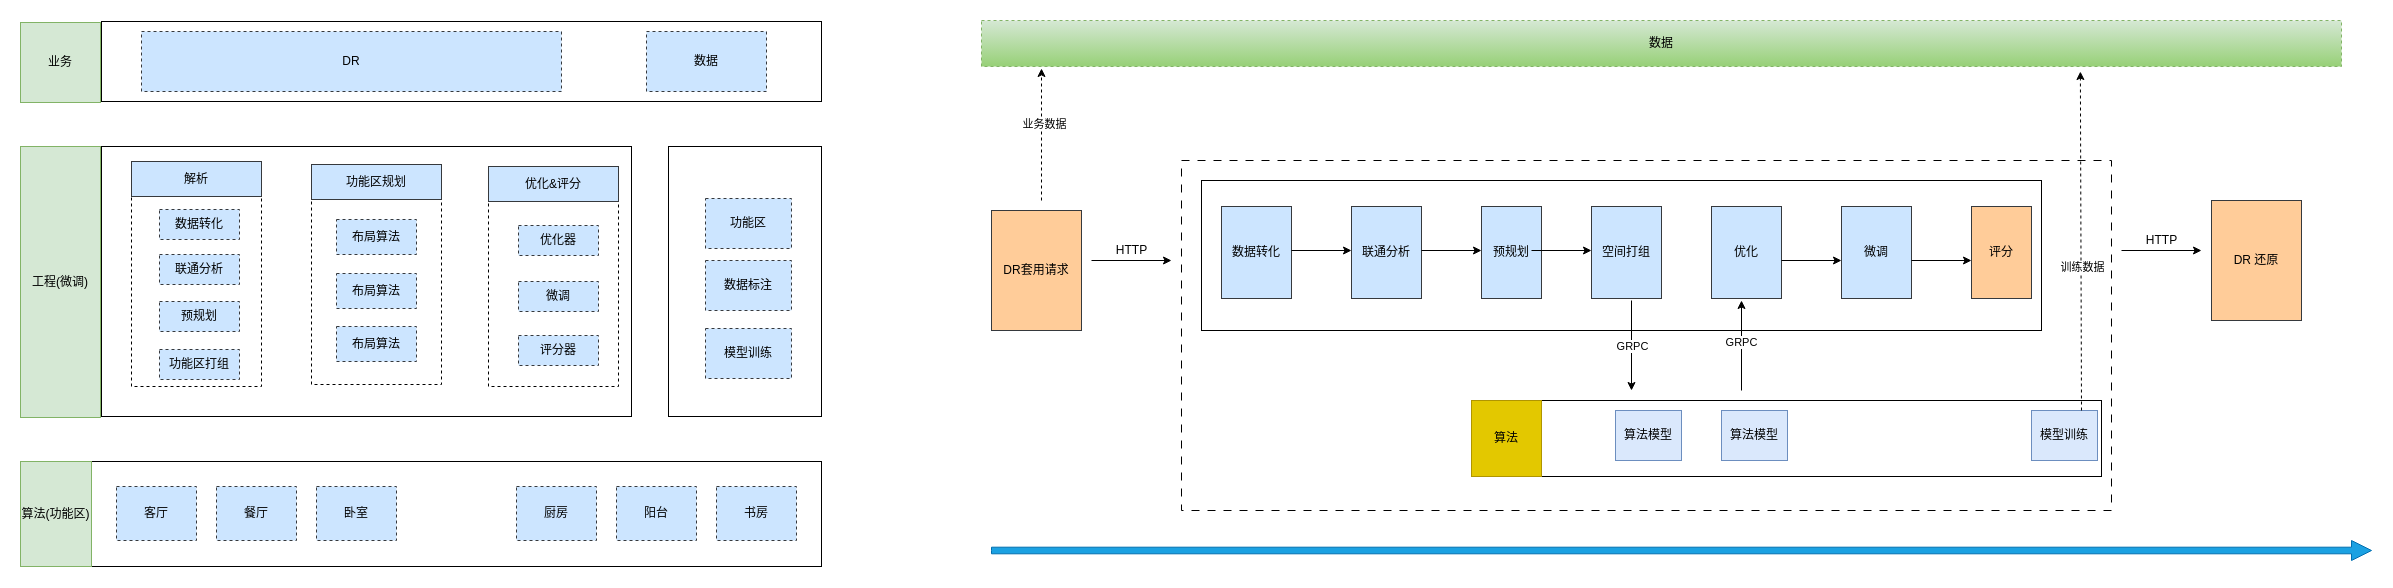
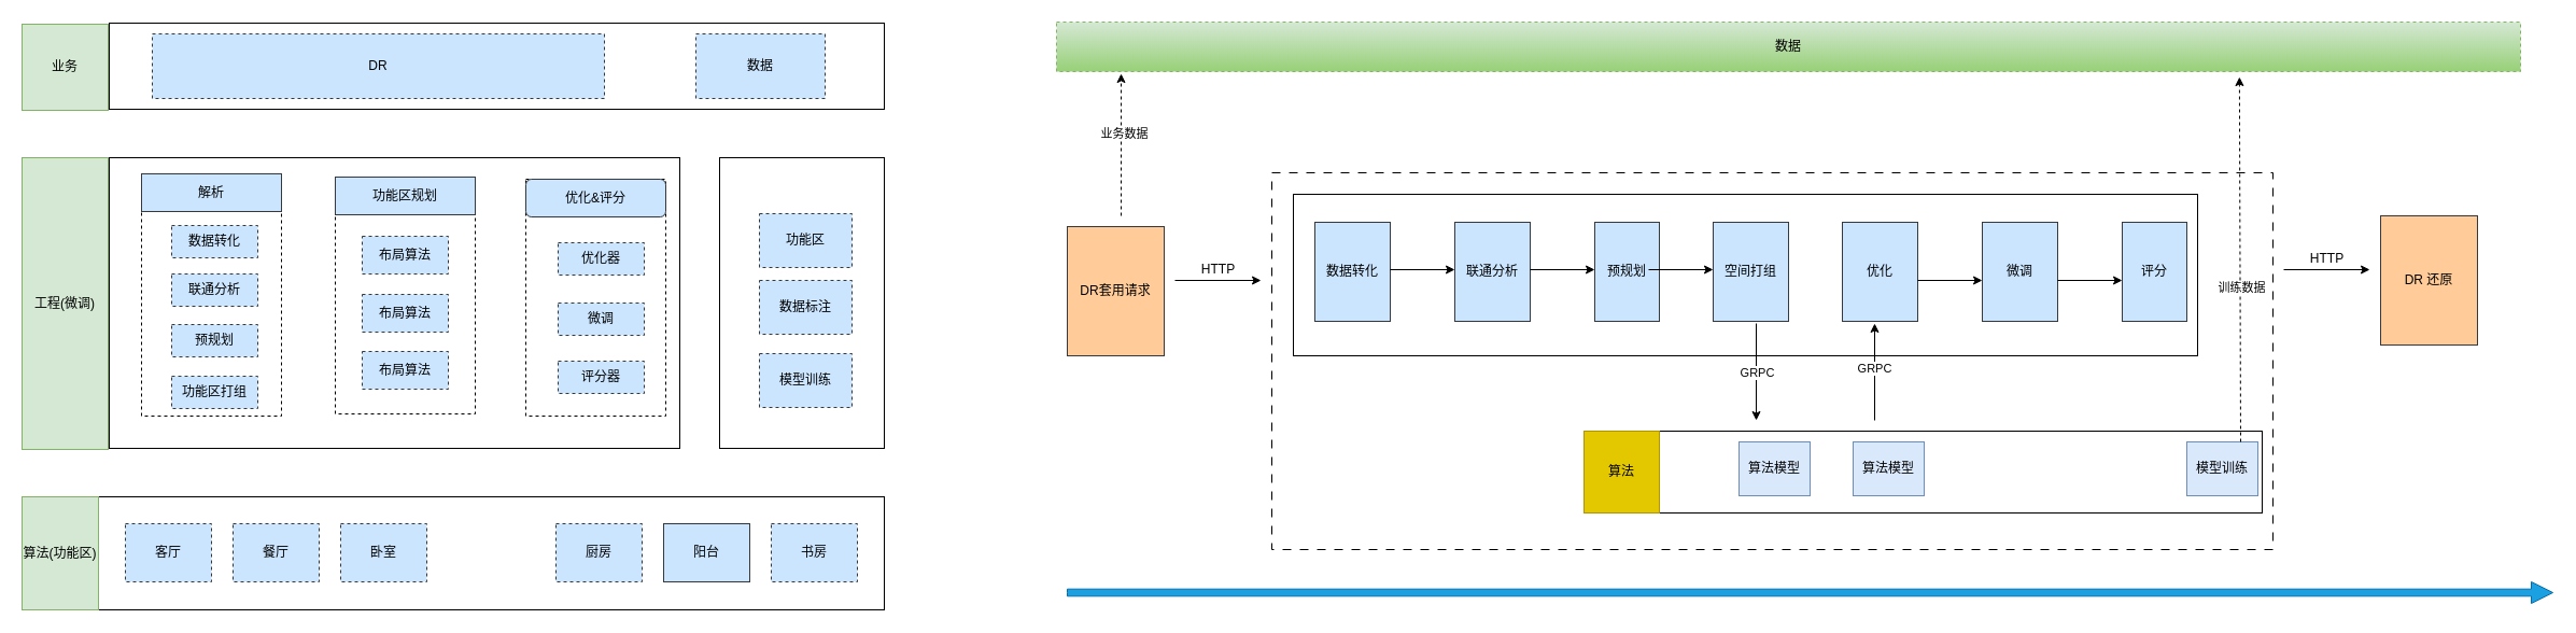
  <mxCell id="0" />
  <mxCell id="1" parent="0" />
  <mxCell id="2" value="" style="rounded=0;whiteSpace=wrap;html=1;dashed=1;dashPattern=8 8;" parent="1" vertex="1"><mxGeometry x="1181" y="160" width="930" height="350" as="geometry" /></mxCell>
  <mxCell id="3" value="" style="rounded=0;whiteSpace=wrap;html=1;" parent="1" vertex="1"><mxGeometry x="1201" y="180" width="840" height="150" as="geometry" /></mxCell>
  <mxCell id="4" value="DR套用请求" style="rounded=0;whiteSpace=wrap;html=1;fillColor=#ffcc99;strokeColor=#36393d;" parent="1" vertex="1"><mxGeometry x="991" y="210" width="90" height="120" as="geometry" /></mxCell>
  <mxCell id="5" value="空间打组" style="rounded=0;whiteSpace=wrap;html=1;fillColor=#cce5ff;strokeColor=#36393d;" parent="1" vertex="1"><mxGeometry x="1591" y="206" width="70" height="92" as="geometry" /></mxCell>
  <mxCell id="6" value="优化" style="rounded=0;whiteSpace=wrap;html=1;fillColor=#cce5ff;strokeColor=#36393d;" parent="1" vertex="1"><mxGeometry x="1711" y="206" width="70" height="92" as="geometry" /></mxCell>
  <mxCell id="7" value="微调" style="rounded=0;whiteSpace=wrap;html=1;fillColor=#cce5ff;strokeColor=#36393d;" parent="1" vertex="1"><mxGeometry x="1841" y="206" width="70" height="92" as="geometry" /></mxCell>
- <mxCell id="8" value="评分" style="rounded=0;whiteSpace=wrap;html=1;fillColor=#ffcc99;strokeColor=#36393d;" parent="1" vertex="1"><mxGeometry x="1971" y="206" width="60" height="92" as="geometry" /></mxCell>
+ <mxCell id="8" value="评分" style="rounded=0;whiteSpace=wrap;html=1;fillColor=#cce5ff;strokeColor=#36393d;" parent="1" vertex="1"><mxGeometry x="1971" y="206" width="60" height="92" as="geometry" /></mxCell>
  <mxCell id="9" value="" style="rounded=0;whiteSpace=wrap;html=1;" parent="1" vertex="1"><mxGeometry x="1471" y="400" width="630" height="76" as="geometry" /></mxCell>
  <mxCell id="10" value="算法模型" style="rounded=0;whiteSpace=wrap;html=1;fillColor=#dae8fc;strokeColor=#6c8ebf;" parent="1" vertex="1"><mxGeometry x="1615" y="410" width="66" height="50" as="geometry" /></mxCell>
  <mxCell id="11" value="算法模型" style="rounded=0;whiteSpace=wrap;html=1;fillColor=#dae8fc;strokeColor=#6c8ebf;" parent="1" vertex="1"><mxGeometry x="1721" y="410" width="66" height="50" as="geometry" /></mxCell>
  <mxCell id="12" value="数据" style="rounded=0;whiteSpace=wrap;html=1;dashed=1;fillColor=#d5e8d4;gradientColor=#97d077;strokeColor=#82b366;" parent="1" vertex="1"><mxGeometry x="981" y="20" width="1360" height="46" as="geometry" /></mxCell>
  <mxCell id="13" value="" style="endArrow=classic;html=1;rounded=0;dashed=1;" parent="1" edge="1"><mxGeometry width="50" height="50" relative="1" as="geometry"><mxPoint x="1041" y="200" as="sourcePoint" /><mxPoint x="1041" y="68" as="targetPoint" /></mxGeometry></mxCell>
  <mxCell id="14" value="业务数据" style="edgeLabel;html=1;align=center;verticalAlign=middle;resizable=0;points=[];" parent="13" vertex="1" connectable="0"><mxGeometry x="0.167" y="-2" relative="1" as="geometry"><mxPoint as="offset" /></mxGeometry></mxCell>
  <mxCell id="15" value="" style="endArrow=classic;html=1;rounded=0;" parent="1" edge="1"><mxGeometry width="50" height="50" relative="1" as="geometry"><mxPoint x="1091" y="260" as="sourcePoint" /><mxPoint x="1171" y="260" as="targetPoint" /></mxGeometry></mxCell>
  <mxCell id="16" value="HTTP" style="text;html=1;align=center;verticalAlign=middle;resizable=0;points=[];autosize=1;strokeColor=none;fillColor=none;" parent="1" vertex="1"><mxGeometry x="1106" y="235" width="50" height="30" as="geometry" /></mxCell>
  <mxCell id="17" value="" style="endArrow=classic;html=1;rounded=0;" parent="1" edge="1"><mxGeometry width="50" height="50" relative="1" as="geometry"><mxPoint x="1631" y="300" as="sourcePoint" /><mxPoint x="1631" y="390" as="targetPoint" /></mxGeometry></mxCell>
  <mxCell id="18" value="GRPC" style="edgeLabel;html=1;align=center;verticalAlign=middle;resizable=0;points=[];" parent="17" vertex="1" connectable="0"><mxGeometry relative="1" as="geometry"><mxPoint as="offset" /></mxGeometry></mxCell>
  <mxCell id="19" value="" style="endArrow=classic;html=1;rounded=0;" parent="1" edge="1"><mxGeometry width="50" height="50" relative="1" as="geometry"><mxPoint x="1741" y="390" as="sourcePoint" /><mxPoint x="1741" y="300" as="targetPoint" /></mxGeometry></mxCell>
  <mxCell id="20" value="GRPC" style="edgeLabel;html=1;align=center;verticalAlign=middle;resizable=0;points=[];" parent="19" vertex="1" connectable="0"><mxGeometry x="0.089" y="1" relative="1" as="geometry"><mxPoint as="offset" /></mxGeometry></mxCell>
  <mxCell id="21" value="" style="endArrow=classic;html=1;rounded=0;" parent="1" edge="1"><mxGeometry width="50" height="50" relative="1" as="geometry"><mxPoint x="1781" y="260" as="sourcePoint" /><mxPoint x="1841" y="260" as="targetPoint" /></mxGeometry></mxCell>
  <mxCell id="22" value="" style="endArrow=classic;html=1;rounded=0;" parent="1" edge="1"><mxGeometry width="50" height="50" relative="1" as="geometry"><mxPoint x="1911" y="260" as="sourcePoint" /><mxPoint x="1971" y="260" as="targetPoint" /></mxGeometry></mxCell>
  <mxCell id="23" value="DR 还原" style="rounded=0;whiteSpace=wrap;html=1;fillColor=#ffcc99;strokeColor=#36393d;" parent="1" vertex="1"><mxGeometry x="2211" y="200" width="90" height="120" as="geometry" /></mxCell>
  <mxCell id="24" value="" style="endArrow=classic;html=1;rounded=0;" parent="1" edge="1"><mxGeometry width="50" height="50" relative="1" as="geometry"><mxPoint x="2121" y="250" as="sourcePoint" /><mxPoint x="2201" y="250" as="targetPoint" /></mxGeometry></mxCell>
  <mxCell id="25" value="HTTP" style="text;html=1;align=center;verticalAlign=middle;resizable=0;points=[];autosize=1;strokeColor=none;fillColor=none;" parent="1" vertex="1"><mxGeometry x="2136" y="225" width="50" height="30" as="geometry" /></mxCell>
  <mxCell id="26" value="模型训练" style="rounded=0;whiteSpace=wrap;html=1;fillColor=#dae8fc;strokeColor=#6c8ebf;" parent="1" vertex="1"><mxGeometry x="2031" y="410" width="66" height="50" as="geometry" /></mxCell>
  <mxCell id="27" value="" style="endArrow=classic;html=1;rounded=0;entryX=0.808;entryY=1.109;entryDx=0;entryDy=0;entryPerimeter=0;dashed=1;" parent="1" target="12" edge="1"><mxGeometry width="50" height="50" relative="1" as="geometry"><mxPoint x="2081" y="410" as="sourcePoint" /><mxPoint x="2081" y="160" as="targetPoint" /></mxGeometry></mxCell>
  <mxCell id="28" value="训练数据" style="edgeLabel;html=1;align=center;verticalAlign=middle;resizable=0;points=[];" parent="27" vertex="1" connectable="0"><mxGeometry x="-0.159" y="-1" relative="1" as="geometry"><mxPoint as="offset" /></mxGeometry></mxCell>
  <mxCell id="29" value="" style="html=1;shadow=0;dashed=0;align=center;verticalAlign=middle;shape=mxgraph.arrows2.arrow;dy=0.67;dx=20;notch=0;fillColor=#1ba1e2;fontColor=#ffffff;strokeColor=#006EAF;" parent="1" vertex="1"><mxGeometry x="991" y="540" width="1380" height="20" as="geometry" /></mxCell>
  <mxCell id="30" value="数据转化" style="rounded=0;whiteSpace=wrap;html=1;fillColor=#cce5ff;strokeColor=#36393d;" parent="1" vertex="1"><mxGeometry x="1221" y="206" width="70" height="92" as="geometry" /></mxCell>
  <mxCell id="31" value="联通分析" style="rounded=0;whiteSpace=wrap;html=1;fillColor=#cce5ff;strokeColor=#36393d;" parent="1" vertex="1"><mxGeometry x="1351" y="206" width="70" height="92" as="geometry" /></mxCell>
  <mxCell id="32" value="预规划" style="rounded=0;whiteSpace=wrap;html=1;fillColor=#cce5ff;strokeColor=#36393d;" parent="1" vertex="1"><mxGeometry x="1481" y="206" width="60" height="92" as="geometry" /></mxCell>
  <mxCell id="33" value="" style="endArrow=classic;html=1;rounded=0;" parent="1" edge="1"><mxGeometry width="50" height="50" relative="1" as="geometry"><mxPoint x="1291" y="250" as="sourcePoint" /><mxPoint x="1351" y="250" as="targetPoint" /></mxGeometry></mxCell>
  <mxCell id="34" value="" style="endArrow=classic;html=1;rounded=0;" parent="1" edge="1"><mxGeometry width="50" height="50" relative="1" as="geometry"><mxPoint x="1421" y="250" as="sourcePoint" /><mxPoint x="1481" y="250" as="targetPoint" /></mxGeometry></mxCell>
  <mxCell id="35" value="" style="endArrow=classic;html=1;rounded=0;" parent="1" edge="1"><mxGeometry width="50" height="50" relative="1" as="geometry"><mxPoint x="1531" y="250" as="sourcePoint" /><mxPoint x="1591" y="250" as="targetPoint" /></mxGeometry></mxCell>
  <mxCell id="36" value="算法" style="rounded=0;whiteSpace=wrap;html=1;fillColor=#e3c800;fontColor=#000000;strokeColor=#B09500;" parent="1" vertex="1"><mxGeometry x="1471" y="400" width="70" height="76" as="geometry" /></mxCell>
  <mxCell id="37" value="" style="rounded=0;whiteSpace=wrap;html=1;" parent="1" vertex="1"><mxGeometry x="101" y="146" width="530" height="270" as="geometry" /></mxCell>
  <mxCell id="38" value="" style="rounded=0;whiteSpace=wrap;html=1;" parent="1" vertex="1"><mxGeometry x="91" y="461" width="730" height="105" as="geometry" /></mxCell>
  <mxCell id="39" value="" style="rounded=0;whiteSpace=wrap;html=1;" parent="1" vertex="1"><mxGeometry x="101" y="21" width="720" height="80" as="geometry" /></mxCell>
  <mxCell id="40" value="工程(微调)" style="rounded=0;whiteSpace=wrap;html=1;fillColor=#d5e8d4;strokeColor=#82b366;" parent="1" vertex="1"><mxGeometry x="20" y="146" width="80" height="271" as="geometry" /></mxCell>
  <mxCell id="41" value="算法(功能区)" style="rounded=0;whiteSpace=wrap;html=1;fillColor=#d5e8d4;strokeColor=#82b366;" parent="1" vertex="1"><mxGeometry x="20" y="461" width="71" height="105" as="geometry" /></mxCell>
  <mxCell id="42" value="客厅" style="rounded=0;whiteSpace=wrap;html=1;dashed=1;fillColor=#cce5ff;strokeColor=#36393d;" parent="1" vertex="1"><mxGeometry x="116" y="486" width="80" height="54" as="geometry" /></mxCell>
  <mxCell id="43" value="餐厅" style="rounded=0;whiteSpace=wrap;html=1;dashed=1;fillColor=#cce5ff;strokeColor=#36393d;" parent="1" vertex="1"><mxGeometry x="216" y="486" width="80" height="54" as="geometry" /></mxCell>
  <mxCell id="44" value="卧室" style="rounded=0;whiteSpace=wrap;html=1;dashed=1;fillColor=#cce5ff;strokeColor=#36393d;" parent="1" vertex="1"><mxGeometry x="316" y="486" width="80" height="54" as="geometry" /></mxCell>
  <mxCell id="45" value="厨房" style="rounded=0;whiteSpace=wrap;html=1;dashed=1;fillColor=#cce5ff;strokeColor=#36393d;" parent="1" vertex="1"><mxGeometry x="516" y="486" width="80" height="54" as="geometry" /></mxCell>
- <mxCell id="46" value="阳台" style="rounded=0;whiteSpace=wrap;html=1;dashed=1;fillColor=#cce5ff;strokeColor=#36393d;" parent="1" vertex="1"><mxGeometry x="616" y="486" width="80" height="54" as="geometry" /></mxCell>
+ <mxCell id="46" value="阳台" style="rounded=0;whiteSpace=wrap;html=1;dashed=0;fillColor=#cce5ff;strokeColor=#36393d;" parent="1" vertex="1"><mxGeometry x="616" y="486" width="80" height="54" as="geometry" /></mxCell>
  <mxCell id="47" value="书房" style="rounded=0;whiteSpace=wrap;html=1;dashed=1;fillColor=#cce5ff;strokeColor=#36393d;" parent="1" vertex="1"><mxGeometry x="716" y="486" width="80" height="54" as="geometry" /></mxCell>
  <mxCell id="48" value="" style="rounded=0;whiteSpace=wrap;html=1;dashed=1;" parent="1" vertex="1"><mxGeometry x="131" y="166" width="130" height="220" as="geometry" /></mxCell>
  <mxCell id="49" value="联通分析" style="rounded=0;whiteSpace=wrap;html=1;dashed=1;fillColor=#cce5ff;strokeColor=#36393d;" parent="1" vertex="1"><mxGeometry x="159" y="254" width="80" height="30" as="geometry" /></mxCell>
  <mxCell id="50" value="数据转化" style="rounded=0;whiteSpace=wrap;html=1;dashed=1;fillColor=#cce5ff;strokeColor=#36393d;" parent="1" vertex="1"><mxGeometry x="159" y="209" width="80" height="30" as="geometry" /></mxCell>
  <mxCell id="51" value="预规划" style="rounded=0;whiteSpace=wrap;html=1;dashed=1;fillColor=#cce5ff;strokeColor=#36393d;" parent="1" vertex="1"><mxGeometry x="159" y="301" width="80" height="30" as="geometry" /></mxCell>
  <mxCell id="52" value="" style="rounded=0;whiteSpace=wrap;html=1;dashed=1;" parent="1" vertex="1"><mxGeometry x="311" y="164" width="130" height="220" as="geometry" /></mxCell>
  <mxCell id="53" value="布局算法" style="rounded=0;whiteSpace=wrap;html=1;dashed=1;fillColor=#cce5ff;strokeColor=#36393d;" parent="1" vertex="1"><mxGeometry x="336" y="219" width="80" height="35" as="geometry" /></mxCell>
  <mxCell id="54" value="功能区打组" style="rounded=0;whiteSpace=wrap;html=1;dashed=1;fillColor=#cce5ff;strokeColor=#36393d;" parent="1" vertex="1"><mxGeometry x="159" y="349" width="80" height="30" as="geometry" /></mxCell>
  <mxCell id="55" value="" style="rounded=0;whiteSpace=wrap;html=1;dashed=1;" parent="1" vertex="1"><mxGeometry x="488" y="166" width="130" height="220" as="geometry" /></mxCell>
  <mxCell id="56" value="微调" style="rounded=0;whiteSpace=wrap;html=1;dashed=1;fillColor=#cce5ff;strokeColor=#36393d;" parent="1" vertex="1"><mxGeometry x="518" y="281" width="80" height="30" as="geometry" /></mxCell>
  <mxCell id="57" value="优化器" style="rounded=0;whiteSpace=wrap;html=1;dashed=1;fillColor=#cce5ff;strokeColor=#36393d;" parent="1" vertex="1"><mxGeometry x="518" y="225" width="80" height="30" as="geometry" /></mxCell>
  <mxCell id="58" value="评分器" style="rounded=0;whiteSpace=wrap;html=1;dashed=1;fillColor=#cce5ff;strokeColor=#36393d;" parent="1" vertex="1"><mxGeometry x="518" y="335" width="80" height="30" as="geometry" /></mxCell>
  <mxCell id="59" value="DR" style="rounded=0;whiteSpace=wrap;html=1;dashed=1;fillColor=#cce5ff;strokeColor=#36393d;" parent="1" vertex="1"><mxGeometry x="141" y="31" width="420" height="60" as="geometry" /></mxCell>
  <mxCell id="60" value="" style="rounded=0;whiteSpace=wrap;html=1;" parent="1" vertex="1"><mxGeometry x="668" y="146" width="153" height="270" as="geometry" /></mxCell>
  <mxCell id="61" value="数据" style="rounded=0;whiteSpace=wrap;html=1;dashed=1;fillColor=#cce5ff;strokeColor=#36393d;" parent="1" vertex="1"><mxGeometry x="646" y="31" width="120" height="60" as="geometry" /></mxCell>
  <mxCell id="62" value="功能区" style="rounded=0;whiteSpace=wrap;html=1;dashed=1;fillColor=#cce5ff;strokeColor=#36393d;" parent="1" vertex="1"><mxGeometry x="705" y="198" width="86" height="50" as="geometry" /></mxCell>
  <mxCell id="63" value="数据标注" style="rounded=0;whiteSpace=wrap;html=1;dashed=1;fillColor=#cce5ff;strokeColor=#36393d;" parent="1" vertex="1"><mxGeometry x="705" y="260" width="86" height="50" as="geometry" /></mxCell>
  <mxCell id="64" value="模型训练" style="rounded=0;whiteSpace=wrap;html=1;dashed=1;fillColor=#cce5ff;strokeColor=#36393d;" parent="1" vertex="1"><mxGeometry x="705" y="328" width="86" height="50" as="geometry" /></mxCell>
  <mxCell id="65" value="业务" style="rounded=0;whiteSpace=wrap;html=1;fillColor=#d5e8d4;strokeColor=#82b366;" parent="1" vertex="1"><mxGeometry x="20" y="22" width="80" height="80" as="geometry" /></mxCell>
  <mxCell id="66" value="解析" style="rounded=0;whiteSpace=wrap;html=1;fillColor=#cce5ff;strokeColor=#36393d;" parent="1" vertex="1"><mxGeometry x="131" y="161" width="130" height="35" as="geometry" /></mxCell>
  <mxCell id="67" value="功能区规划" style="rounded=0;whiteSpace=wrap;html=1;fillColor=#cce5ff;strokeColor=#36393d;" parent="1" vertex="1"><mxGeometry x="311" y="164" width="130" height="35" as="geometry" /></mxCell>
- <mxCell id="68" value="优化&amp;amp;评分" style="rounded=0;whiteSpace=wrap;html=1;fillColor=#cce5ff;strokeColor=#36393d;" parent="1" vertex="1"><mxGeometry x="488" y="166" width="130" height="35" as="geometry" /></mxCell>
+ <mxCell id="68" value="优化&amp;amp;评分" style="whiteSpace=wrap;html=1;fillColor=#cce5ff;strokeColor=#36393d;rounded=1;" parent="1" vertex="1"><mxGeometry x="488" y="166" width="130" height="35" as="geometry" /></mxCell>
  <mxCell id="69" value="布局算法" style="rounded=0;whiteSpace=wrap;html=1;dashed=1;fillColor=#cce5ff;strokeColor=#36393d;" parent="1" vertex="1"><mxGeometry x="336" y="273" width="80" height="35" as="geometry" /></mxCell>
  <mxCell id="70" value="布局算法" style="rounded=0;whiteSpace=wrap;html=1;dashed=1;fillColor=#cce5ff;strokeColor=#36393d;" parent="1" vertex="1"><mxGeometry x="336" y="326" width="80" height="35" as="geometry" /></mxCell>
